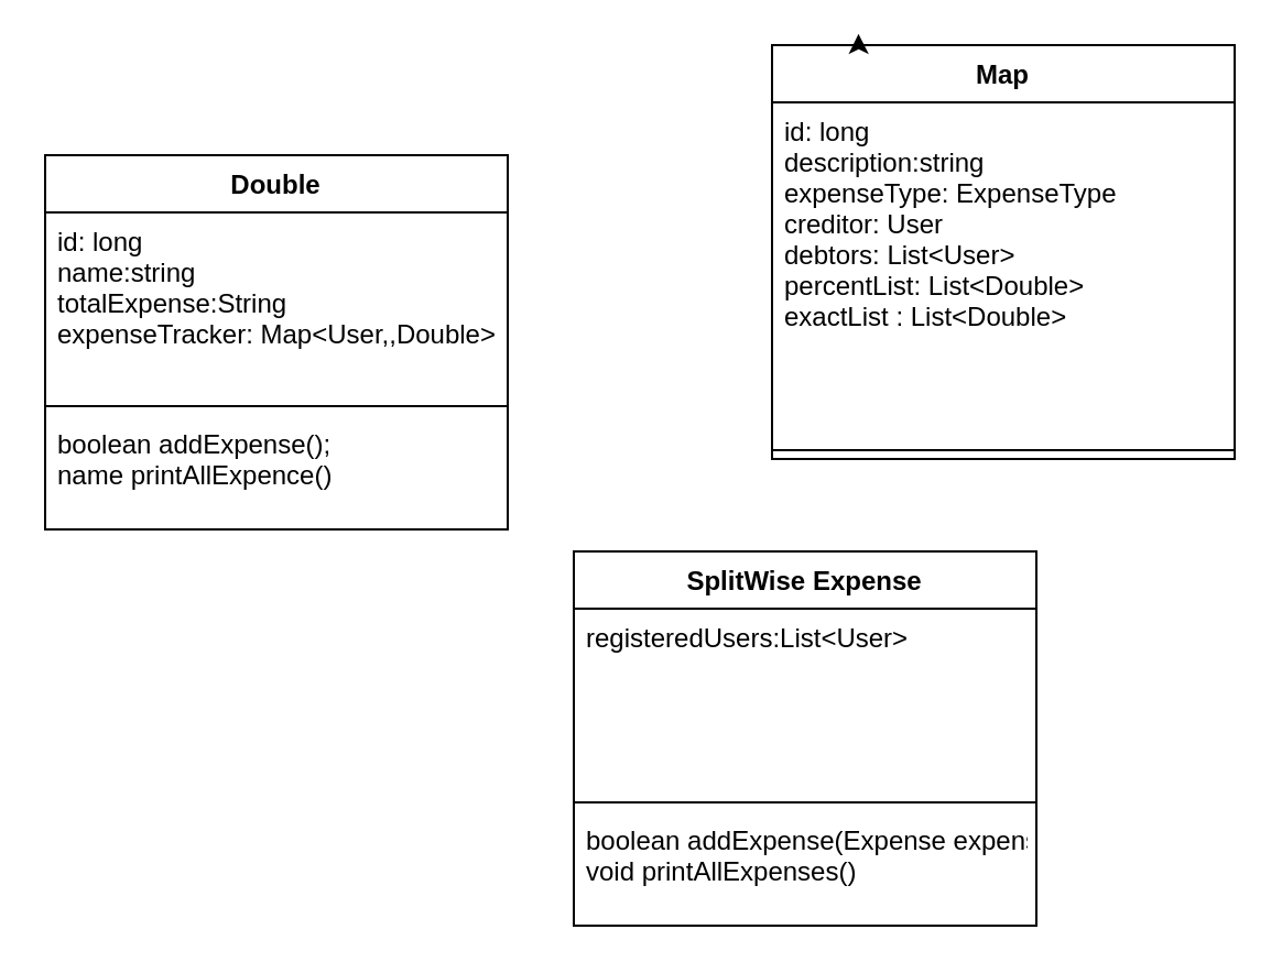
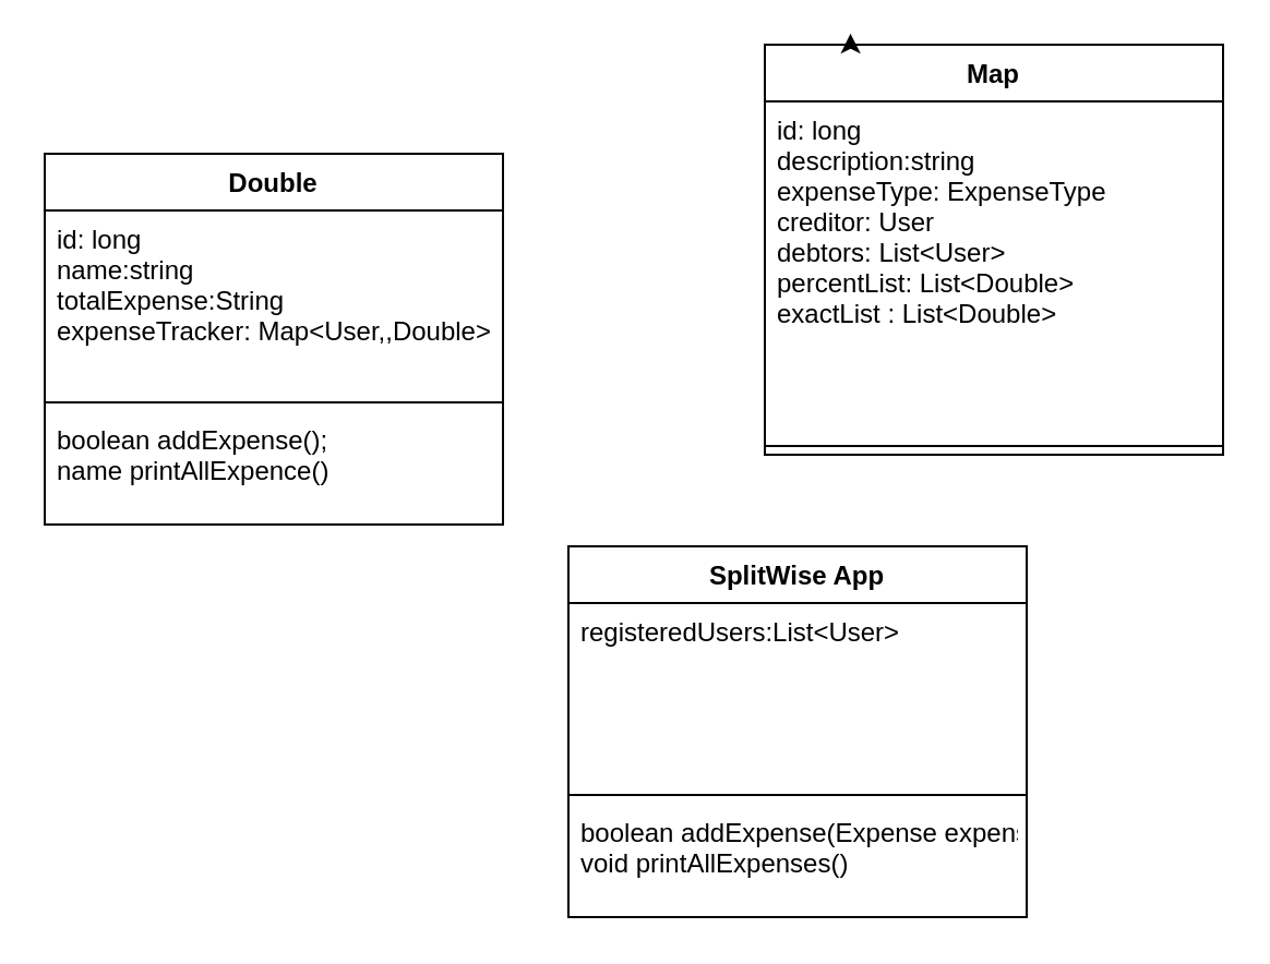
  <mxCell id="0" />
  <mxCell id="1" parent="0" />
  <mxCell id="2" value="Double" style="swimlane;fontStyle=1;align=center;verticalAlign=top;childLayout=stackLayout;horizontal=1;startSize=26;horizontalStack=0;resizeParent=1;resizeParentMax=0;resizeLast=0;collapsible=1;marginBottom=0;" vertex="1" parent="1"><mxGeometry x="20" y="70" width="210" height="170" as="geometry" /></mxCell>
  <mxCell id="3" value="id: long&#10;name:string&#10;totalExpense:String&#10;expenseTracker: Map&lt;User,,Double&gt;&#10;" style="text;strokeColor=none;fillColor=none;align=left;verticalAlign=top;spacingLeft=4;spacingRight=4;overflow=hidden;rotatable=0;points=[[0,0.5],[1,0.5]];portConstraint=eastwest;" vertex="1" parent="2"><mxGeometry y="26" width="210" height="84" as="geometry" /></mxCell>
  <mxCell id="4" value="" style="line;strokeWidth=1;fillColor=none;align=left;verticalAlign=middle;spacingTop=-1;spacingLeft=3;spacingRight=3;rotatable=0;labelPosition=right;points=[];portConstraint=eastwest;" vertex="1" parent="2"><mxGeometry y="110" width="210" height="8" as="geometry" /></mxCell>
  <mxCell id="5" value="boolean addExpense();&#10;name printAllExpence()" style="text;strokeColor=none;fillColor=none;align=left;verticalAlign=top;spacingLeft=4;spacingRight=4;overflow=hidden;rotatable=0;points=[[0,0.5],[1,0.5]];portConstraint=eastwest;" vertex="1" parent="2"><mxGeometry y="118" width="210" height="52" as="geometry" /></mxCell>
  <mxCell id="6" value="Map" style="swimlane;fontStyle=1;align=center;verticalAlign=top;childLayout=stackLayout;horizontal=1;startSize=26;horizontalStack=0;resizeParent=1;resizeParentMax=0;resizeLast=0;collapsible=1;marginBottom=0;" vertex="1" parent="1"><mxGeometry x="350" y="20" width="210" height="188" as="geometry" /></mxCell>
  <mxCell id="7" value="id: long&#10;description:string&#10;expenseType: ExpenseType&#10;creditor: User&#10;debtors: List&lt;User&gt;&#10;percentList: List&lt;Double&gt;&#10;exactList : List&lt;Double&gt;&#10;&#10;" style="text;strokeColor=none;fillColor=none;align=left;verticalAlign=top;spacingLeft=4;spacingRight=4;overflow=hidden;rotatable=0;points=[[0,0.5],[1,0.5]];portConstraint=eastwest;" vertex="1" parent="6"><mxGeometry y="26" width="210" height="154" as="geometry" /></mxCell>
  <mxCell id="8" value="" style="line;strokeWidth=1;fillColor=none;align=left;verticalAlign=middle;spacingTop=-1;spacingLeft=3;spacingRight=3;rotatable=0;labelPosition=right;points=[];portConstraint=eastwest;" vertex="1" parent="6"><mxGeometry y="180" width="210" height="8" as="geometry" /></mxCell>
- <mxCell id="9" value="SplitWise Expense" style="swimlane;fontStyle=1;align=center;verticalAlign=top;childLayout=stackLayout;horizontal=1;startSize=26;horizontalStack=0;resizeParent=1;resizeParentMax=0;resizeLast=0;collapsible=1;marginBottom=0;" vertex="1" parent="1"><mxGeometry x="260" y="250" width="210" height="170" as="geometry" /></mxCell>
+ <mxCell id="9" value="SplitWise App" style="swimlane;fontStyle=1;align=center;verticalAlign=top;childLayout=stackLayout;horizontal=1;startSize=26;horizontalStack=0;resizeParent=1;resizeParentMax=0;resizeLast=0;collapsible=1;marginBottom=0;" vertex="1" parent="1"><mxGeometry x="260" y="250" width="210" height="170" as="geometry" /></mxCell>
  <mxCell id="10" value="registeredUsers:List&lt;User&gt;&#10;" style="text;strokeColor=none;fillColor=none;align=left;verticalAlign=top;spacingLeft=4;spacingRight=4;overflow=hidden;rotatable=0;points=[[0,0.5],[1,0.5]];portConstraint=eastwest;" vertex="1" parent="9"><mxGeometry y="26" width="210" height="84" as="geometry" /></mxCell>
  <mxCell id="11" value="" style="line;strokeWidth=1;fillColor=none;align=left;verticalAlign=middle;spacingTop=-1;spacingLeft=3;spacingRight=3;rotatable=0;labelPosition=right;points=[];portConstraint=eastwest;" vertex="1" parent="9"><mxGeometry y="110" width="210" height="8" as="geometry" /></mxCell>
  <mxCell id="12" value="boolean addExpense(Expense expense)&#10;void printAllExpenses()" style="text;strokeColor=none;fillColor=none;align=left;verticalAlign=top;spacingLeft=4;spacingRight=4;overflow=hidden;rotatable=0;points=[[0,0.5],[1,0.5]];portConstraint=eastwest;" vertex="1" parent="9"><mxGeometry y="118" width="210" height="52" as="geometry" /></mxCell>
  <mxCell id="13" style="edgeStyle=orthogonalEdgeStyle;rounded=0;orthogonalLoop=1;jettySize=auto;html=1;exitX=0.25;exitY=0;exitDx=0;exitDy=0;entryX=0.187;entryY=-0.027;entryDx=0;entryDy=0;entryPerimeter=0;" edge="1" parent="1" source="6" target="6"><mxGeometry relative="1" as="geometry" /></mxCell>
